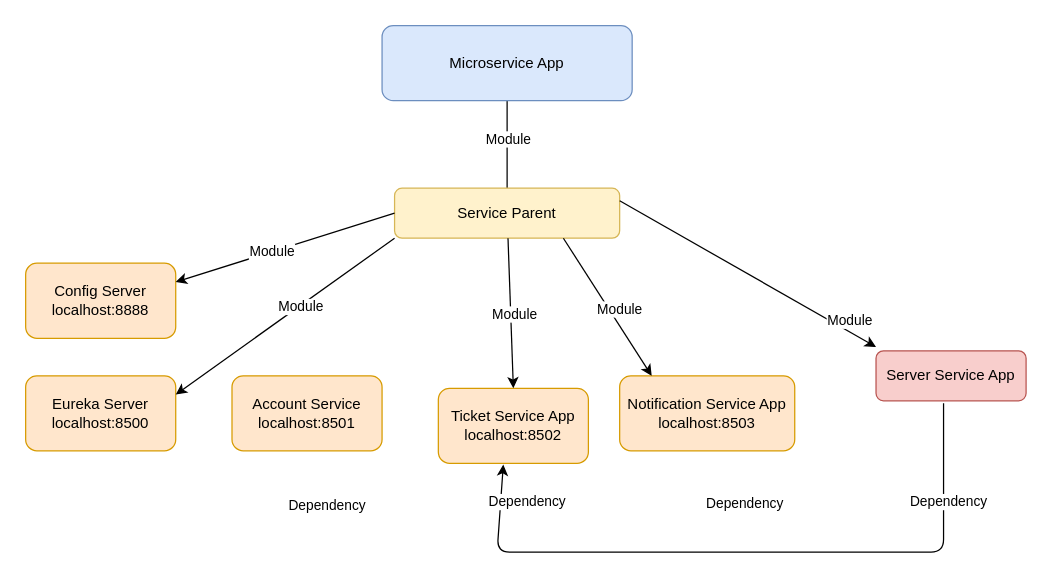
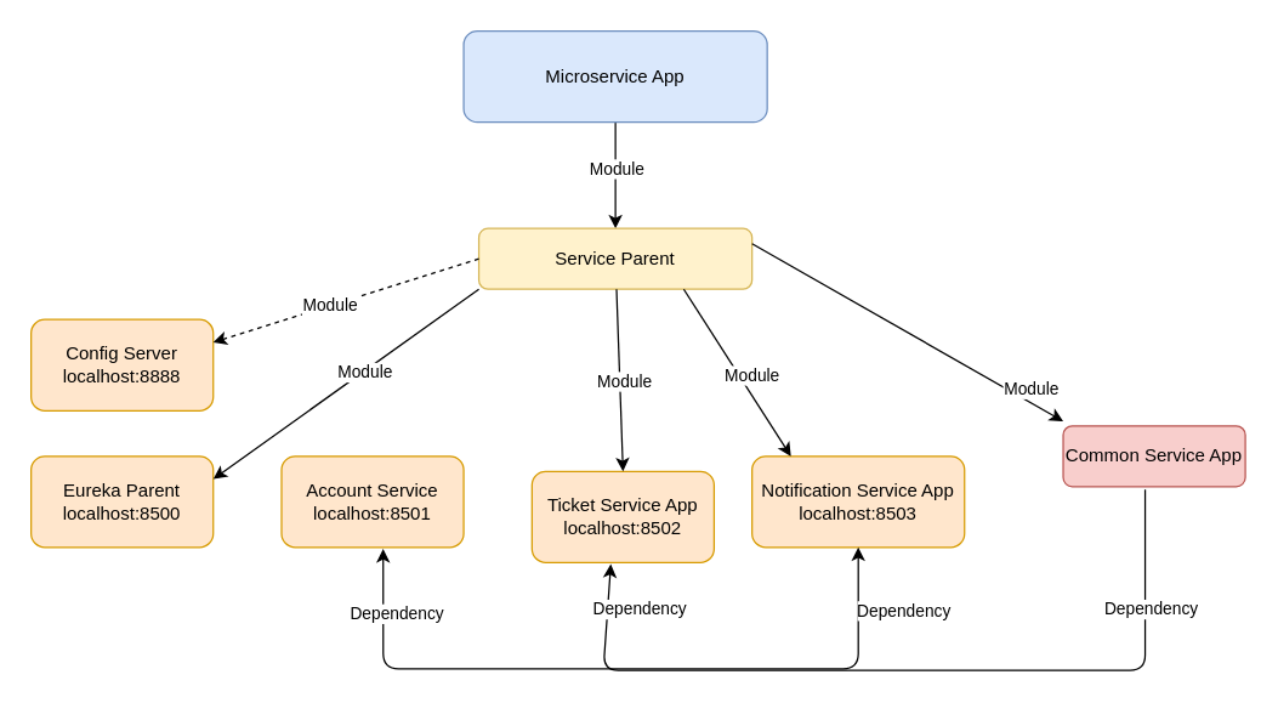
  <mxCell id="0" />
  <mxCell id="1" parent="0" />
- <mxCell id="2" value="" style="edgeStyle=orthogonalEdgeStyle;rounded=0;orthogonalLoop=1;jettySize=auto;html=1;endArrow=none;" parent="1" source="3" target="4" edge="1"><mxGeometry relative="1" as="geometry"><Array as="points"><mxPoint x="405" y="110" /><mxPoint x="405" y="110" /></Array></mxGeometry></mxCell>
+ <mxCell id="2" value="" style="edgeStyle=orthogonalEdgeStyle;rounded=0;orthogonalLoop=1;jettySize=auto;html=1;" parent="1" source="3" target="4" edge="1"><mxGeometry relative="1" as="geometry"><Array as="points"><mxPoint x="405" y="110" /><mxPoint x="405" y="110" /></Array></mxGeometry></mxCell>
  <mxCell id="3" value="&lt;div&gt;Microservice App&lt;/div&gt;" style="rounded=1;whiteSpace=wrap;html=1;fillColor=#dae8fc;strokeColor=#6c8ebf;" parent="1" vertex="1"><mxGeometry x="305" y="20" width="200" height="60" as="geometry" /></mxCell>
  <mxCell id="4" value="Service Parent" style="rounded=1;whiteSpace=wrap;html=1;fillColor=#fff2cc;strokeColor=#d6b656;" parent="1" vertex="1"><mxGeometry x="315" y="150" width="180" height="40" as="geometry" /></mxCell>
  <mxCell id="5" value="&lt;div&gt;Config Server&lt;/div&gt;&lt;div&gt;localhost:8888&lt;br&gt;&lt;/div&gt;" style="rounded=1;whiteSpace=wrap;html=1;fillColor=#ffe6cc;strokeColor=#d79b00;" parent="1" vertex="1"><mxGeometry x="20" y="210" width="120" height="60" as="geometry" /></mxCell>
- <mxCell id="6" value="&lt;div&gt;Eureka Server&lt;/div&gt;&lt;div&gt;localhost:8500&lt;br&gt;&lt;/div&gt;" style="rounded=1;whiteSpace=wrap;html=1;fillColor=#ffe6cc;strokeColor=#d79b00;" parent="1" vertex="1"><mxGeometry x="20" y="300" width="120" height="60" as="geometry" /></mxCell>
+ <mxCell id="6" value="&lt;div&gt;Eureka Parent&lt;/div&gt;&lt;div&gt;localhost:8500&lt;br&gt;&lt;/div&gt;" style="rounded=1;whiteSpace=wrap;html=1;fillColor=#ffe6cc;strokeColor=#d79b00;" parent="1" vertex="1"><mxGeometry x="20" y="300" width="120" height="60" as="geometry" /></mxCell>
  <mxCell id="7" value="&lt;div&gt;Account Service&lt;/div&gt;&lt;div&gt;localhost:8501&lt;br&gt;&lt;/div&gt;" style="rounded=1;whiteSpace=wrap;html=1;fillColor=#ffe6cc;strokeColor=#d79b00;" parent="1" vertex="1"><mxGeometry x="185" y="300" width="120" height="60" as="geometry" /></mxCell>
  <mxCell id="8" value="&lt;div&gt;Ticket Service App&lt;br&gt;&lt;/div&gt;&lt;div&gt;localhost:8502&lt;br&gt;&lt;/div&gt;" style="rounded=1;whiteSpace=wrap;html=1;fillColor=#ffe6cc;strokeColor=#d79b00;" parent="1" vertex="1"><mxGeometry x="350" y="310" width="120" height="60" as="geometry" /></mxCell>
  <mxCell id="9" value="&lt;div&gt;Notification Service App&lt;br&gt;&lt;/div&gt;&lt;div&gt;localhost:8503&lt;br&gt;&lt;/div&gt;" style="rounded=1;whiteSpace=wrap;html=1;fillColor=#ffe6cc;strokeColor=#d79b00;" parent="1" vertex="1"><mxGeometry x="495" y="300" width="140" height="60" as="geometry" /></mxCell>
  <mxCell id="10" value="" style="endArrow=classic;html=1;entryX=0.183;entryY=0;entryDx=0;entryDy=0;entryPerimeter=0;exitX=0.75;exitY=1;exitDx=0;exitDy=0;" parent="1" source="4" target="9" edge="1"><mxGeometry width="50" height="50" relative="1" as="geometry"><mxPoint x="380" y="300" as="sourcePoint" /><mxPoint x="430" y="250" as="targetPoint" /></mxGeometry></mxCell>
  <mxCell id="11" value="Module" style="edgeLabel;html=1;align=center;verticalAlign=middle;resizable=0;points=[];" parent="10" vertex="1" connectable="0"><mxGeometry x="-0.396" y="-2" relative="1" as="geometry"><mxPoint x="24.79" y="22.65" as="offset" /></mxGeometry></mxCell>
- <mxCell id="12" value="" style="endArrow=classic;html=1;entryX=1;entryY=0.25;entryDx=0;entryDy=0;exitX=0;exitY=0.5;exitDx=0;exitDy=0;" parent="1" source="4" target="5" edge="1"><mxGeometry width="50" height="50" relative="1" as="geometry"><mxPoint x="350" y="161" as="sourcePoint" /><mxPoint x="120" y="161" as="targetPoint" /></mxGeometry></mxCell>
+ <mxCell id="12" value="" style="endArrow=classic;html=1;entryX=1;entryY=0.25;entryDx=0;entryDy=0;exitX=0;exitY=0.5;exitDx=0;exitDy=0;dashed=1;" parent="1" source="4" target="5" edge="1"><mxGeometry width="50" height="50" relative="1" as="geometry"><mxPoint x="350" y="161" as="sourcePoint" /><mxPoint x="120" y="161" as="targetPoint" /></mxGeometry></mxCell>
  <mxCell id="13" value="Module" style="edgeLabel;html=1;align=center;verticalAlign=middle;resizable=0;points=[];" parent="12" vertex="1" connectable="0"><mxGeometry x="0.12" relative="1" as="geometry"><mxPoint as="offset" /></mxGeometry></mxCell>
  <mxCell id="14" value="" style="endArrow=classic;html=1;entryX=1;entryY=0.25;entryDx=0;entryDy=0;exitX=0;exitY=1;exitDx=0;exitDy=0;" parent="1" source="4" target="6" edge="1"><mxGeometry width="50" height="50" relative="1" as="geometry"><mxPoint x="350" y="161" as="sourcePoint" /><mxPoint x="110" y="160" as="targetPoint" /></mxGeometry></mxCell>
  <mxCell id="15" value="Module" style="edgeLabel;html=1;align=center;verticalAlign=middle;resizable=0;points=[];" parent="14" vertex="1" connectable="0"><mxGeometry x="-0.131" relative="1" as="geometry"><mxPoint as="offset" /></mxGeometry></mxCell>
  <mxCell id="16" value="" style="endArrow=classic;html=1;entryX=0.5;entryY=0;entryDx=0;entryDy=0;" parent="1" source="4" target="8" edge="1"><mxGeometry width="50" height="50" relative="1" as="geometry"><mxPoint x="350" y="180" as="sourcePoint" /><mxPoint x="280.04" y="240" as="targetPoint" /></mxGeometry></mxCell>
  <mxCell id="17" value="Module" style="edgeLabel;html=1;align=center;verticalAlign=middle;resizable=0;points=[];" parent="16" vertex="1" connectable="0"><mxGeometry x="-0.159" y="3" relative="1" as="geometry"><mxPoint x="-0.01" y="10.4" as="offset" /></mxGeometry></mxCell>
- <mxCell id="18" value="Server Service App" style="rounded=1;whiteSpace=wrap;html=1;fillColor=#f8cecc;strokeColor=#b85450;" parent="1" vertex="1"><mxGeometry x="700" y="280" width="120" height="40" as="geometry" /></mxCell>
+ <mxCell id="18" value="Common Service App" style="rounded=1;whiteSpace=wrap;html=1;fillColor=#f8cecc;strokeColor=#b85450;" parent="1" vertex="1"><mxGeometry x="700" y="280" width="120" height="40" as="geometry" /></mxCell>
  <mxCell id="19" value="" style="endArrow=classic;html=1;exitX=1;exitY=0.25;exitDx=0;exitDy=0;" parent="1" source="4" edge="1"><mxGeometry width="50" height="50" relative="1" as="geometry"><mxPoint x="380" y="300" as="sourcePoint" /><mxPoint x="700" y="277" as="targetPoint" /><Array as="points" /></mxGeometry></mxCell>
  <mxCell id="20" value="Module" style="edgeLabel;html=1;align=center;verticalAlign=middle;resizable=0;points=[];" parent="19" vertex="1" connectable="0"><mxGeometry x="-0.228" y="1" relative="1" as="geometry"><mxPoint x="104" y="51" as="offset" /></mxGeometry></mxCell>
  <mxCell id="21" value="" style="endArrow=classic;html=1;exitX=0.45;exitY=1.05;exitDx=0;exitDy=0;exitPerimeter=0;entryX=0.433;entryY=1.017;entryDx=0;entryDy=0;entryPerimeter=0;" parent="1" source="18" target="8" edge="1"><mxGeometry width="50" height="50" relative="1" as="geometry"><mxPoint x="764" y="360" as="sourcePoint" /><mxPoint x="420" y="371" as="targetPoint" /><Array as="points"><mxPoint x="754" y="441" /><mxPoint x="397" y="441" /></Array></mxGeometry></mxCell>
  <mxCell id="22" value="&lt;div&gt;Dependency&lt;/div&gt;" style="edgeLabel;html=1;align=center;verticalAlign=middle;resizable=0;points=[];" parent="21" vertex="1" connectable="0"><mxGeometry x="-0.543" y="-1" relative="1" as="geometry"><mxPoint x="9" y="-40" as="offset" /></mxGeometry></mxCell>
+ <mxCell id="23" value="" style="endArrow=classic;startArrow=classic;html=1;entryX=0.5;entryY=1;entryDx=0;entryDy=0;exitX=0.558;exitY=1.017;exitDx=0;exitDy=0;exitPerimeter=0;" edge="1" parent="1" source="7" target="9"><mxGeometry width="50" height="50" relative="1" as="geometry"><mxPoint x="260" y="370" as="sourcePoint" /><mxPoint x="590" y="440" as="targetPoint" /><Array as="points"><mxPoint x="252" y="440" /><mxPoint x="565" y="440" /></Array></mxGeometry></mxCell>
  <mxCell id="24" value="Module" style="edgeLabel;html=1;align=center;verticalAlign=middle;resizable=0;points=[];" vertex="1" connectable="0" parent="1"><mxGeometry x="405" y="110" as="geometry" /></mxCell>
  <mxCell id="25" value="&lt;div&gt;Dependency&lt;/div&gt;" style="edgeLabel;html=1;align=center;verticalAlign=middle;resizable=0;points=[];" vertex="1" connectable="0" parent="1"><mxGeometry x="690" y="300" as="geometry"><mxPoint x="-96" y="101" as="offset" /></mxGeometry></mxCell>
  <mxCell id="26" value="&lt;div&gt;Dependency&lt;/div&gt;" style="edgeLabel;html=1;align=center;verticalAlign=middle;resizable=0;points=[];" vertex="1" connectable="0" parent="1"><mxGeometry x="420" y="400" as="geometry" /></mxCell>
  <mxCell id="27" value="&lt;div&gt;Dependency&lt;/div&gt;" style="edgeLabel;html=1;align=center;verticalAlign=middle;resizable=0;points=[];" vertex="1" connectable="0" parent="1"><mxGeometry x="780" y="420" as="geometry"><mxPoint x="-520" y="-17" as="offset" /></mxGeometry></mxCell>
